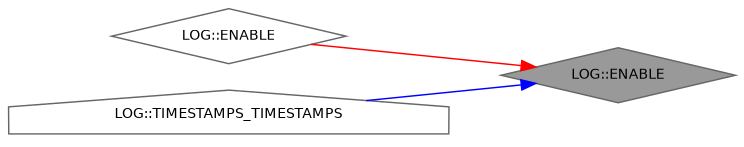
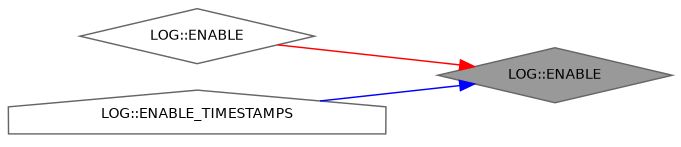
  digraph {
    rankdir=RL
    node [color=grey40 fillcolor=white fontname=Helvetica fontsize=10 shape=diamond style=filled]
    edge [dir=back fontname=Helvetica fontsize=10 labelfontname=Helvetica labelfontsize=10 style=solid]
    n1 [color=gray40 fillcolor=grey60 fontcolor=black height=0.2 label="LOG::ENABLE" width=0.4]
    n2 [height=0.2 label="LOG::ENABLE" width=0.4]
-   n3 [height=0.2 label="LOG::TIMESTAMPS_TIMESTAMPS" shape=house width=0.4]
+   n3 [height=0.2 label="LOG::ENABLE_TIMESTAMPS" shape=house width=0.4]
    n1 -> n2 [color=red]
    n1 -> n3 [color=blue]
  }
